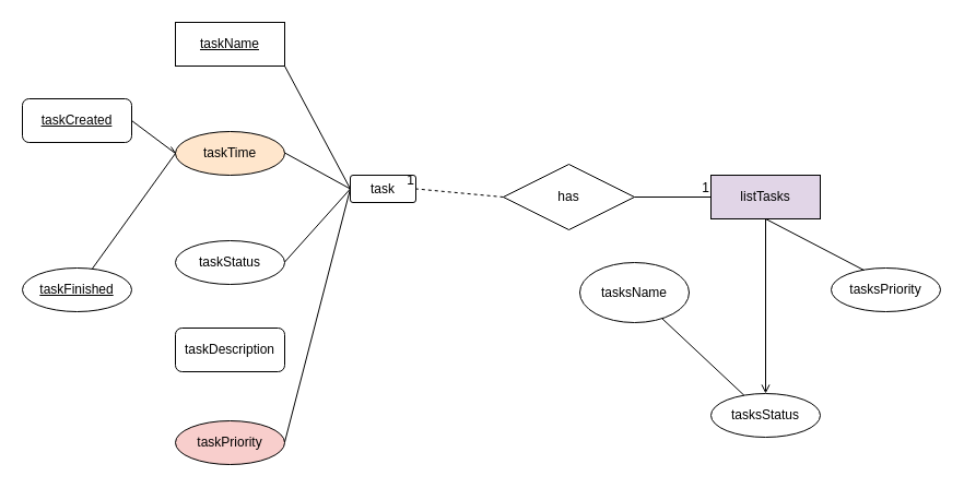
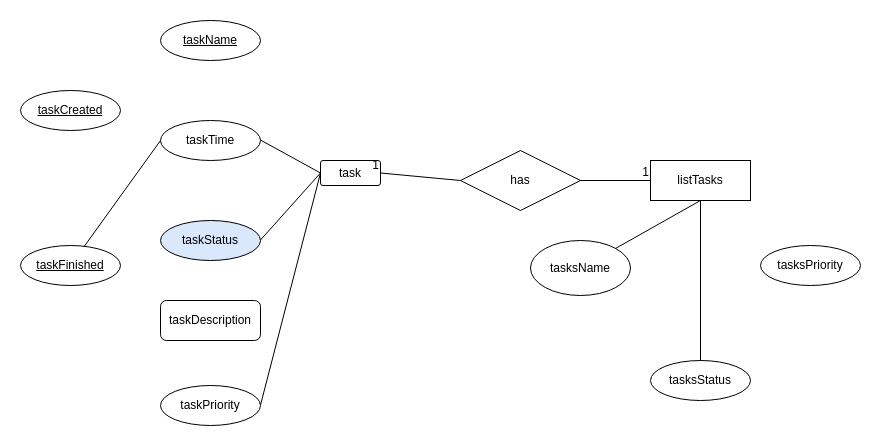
  <mxCell id="0" />
  <mxCell id="1" parent="0" />
  <mxCell id="2" value="taskDescription" style="whiteSpace=wrap;html=1;align=center;fontStyle=0;rounded=1;" vertex="1" parent="1"><mxGeometry x="160" y="300" width="100" height="40" as="geometry" /></mxCell>
- <mxCell id="3" value="taskPriority" style="ellipse;whiteSpace=wrap;html=1;align=center;fontStyle=0;fillColor=#f8cecc;" vertex="1" parent="1"><mxGeometry x="160" y="385" width="100" height="40" as="geometry" /></mxCell>
+ <mxCell id="3" value="taskPriority" style="ellipse;whiteSpace=wrap;html=1;align=center;fontStyle=0" vertex="1" parent="1"><mxGeometry x="160" y="385" width="100" height="40" as="geometry" /></mxCell>
  <mxCell id="4" value="has" style="shape=rhombus;perimeter=rhombusPerimeter;whiteSpace=wrap;html=1;align=center;fontStyle=0;" vertex="1" parent="1"><mxGeometry x="460" y="150" width="120" height="60" as="geometry" /></mxCell>
  <mxCell id="5" value="task" style="rounded=1;arcSize=10;whiteSpace=wrap;html=1;align=center;fontStyle=0" vertex="1" parent="1"><mxGeometry x="320" y="160" width="60" height="25" as="geometry" /></mxCell>
- <mxCell id="6" value="listTasks" style="whiteSpace=wrap;html=1;align=center;fontStyle=0;fillColor=#e1d5e7;" vertex="1" parent="1"><mxGeometry x="650" y="160" width="100" height="40" as="geometry" /></mxCell>
- <mxCell id="7" value="&lt;u&gt;taskName&lt;/u&gt;" style="whiteSpace=wrap;html=1;align=center;fontStyle=0;rounded=0;" vertex="1" parent="1"><mxGeometry x="160" y="20" width="100" height="40" as="geometry" /></mxCell>
- <mxCell id="8" value="taskTime" style="ellipse;whiteSpace=wrap;html=1;align=center;fontStyle=0;fillColor=#ffe6cc;" vertex="1" parent="1"><mxGeometry x="160" y="120" width="100" height="40" as="geometry" /></mxCell>
- <mxCell id="9" value="taskStatus" style="ellipse;whiteSpace=wrap;html=1;align=center;fontStyle=0" vertex="1" parent="1"><mxGeometry x="160" y="220" width="100" height="40" as="geometry" /></mxCell>
- <mxCell id="10" value="taskCreated" style="whiteSpace=wrap;html=1;align=center;fontStyle=4;rounded=1;" vertex="1" parent="1"><mxGeometry x="20" y="90" width="100" height="40" as="geometry" /></mxCell>
+ <mxCell id="6" value="listTasks" style="whiteSpace=wrap;html=1;align=center;fontStyle=0" vertex="1" parent="1"><mxGeometry x="650" y="160" width="100" height="40" as="geometry" /></mxCell>
+ <mxCell id="7" value="&lt;u&gt;taskName&lt;/u&gt;" style="ellipse;whiteSpace=wrap;html=1;align=center;fontStyle=0" vertex="1" parent="1"><mxGeometry x="160" y="20" width="100" height="40" as="geometry" /></mxCell>
+ <mxCell id="8" value="taskTime" style="ellipse;whiteSpace=wrap;html=1;align=center;fontStyle=0" vertex="1" parent="1"><mxGeometry x="160" y="120" width="100" height="40" as="geometry" /></mxCell>
+ <mxCell id="9" value="taskStatus" style="ellipse;whiteSpace=wrap;html=1;align=center;fontStyle=0;fillColor=#dae8fc;" vertex="1" parent="1"><mxGeometry x="160" y="220" width="100" height="40" as="geometry" /></mxCell>
+ <mxCell id="10" value="taskCreated" style="ellipse;whiteSpace=wrap;html=1;align=center;fontStyle=4;" vertex="1" parent="1"><mxGeometry x="20" y="90" width="100" height="40" as="geometry" /></mxCell>
  <mxCell id="11" value="taskFinished" style="ellipse;whiteSpace=wrap;html=1;align=center;fontStyle=4;" vertex="1" parent="1"><mxGeometry x="20" y="245" width="100" height="40" as="geometry" /></mxCell>
  <mxCell id="12" value="tasksName" style="ellipse;whiteSpace=wrap;html=1;align=center;fontStyle=0" vertex="1" parent="1"><mxGeometry x="530" y="240" width="100" height="55" as="geometry" /></mxCell>
  <mxCell id="13" value="tasksPriority" style="ellipse;whiteSpace=wrap;html=1;align=center;fontStyle=0" vertex="1" parent="1"><mxGeometry x="760" y="245" width="100" height="40" as="geometry" /></mxCell>
  <mxCell id="14" value="tasksStatus" style="ellipse;whiteSpace=wrap;html=1;align=center;fontStyle=0" vertex="1" parent="1"><mxGeometry x="650" y="360" width="100" height="40" as="geometry" /></mxCell>
  <mxCell id="15" value="" style="endArrow=none;html=1;rounded=0;" edge="1" parent="1"><mxGeometry relative="1" as="geometry"><mxPoint x="580" y="180" as="sourcePoint" /><mxPoint x="650" y="180" as="targetPoint" /></mxGeometry></mxCell>
  <mxCell id="16" value="1" style="resizable=0;html=1;whiteSpace=wrap;align=right;verticalAlign=bottom;" connectable="0" vertex="1" parent="15"><mxGeometry x="1" relative="1" as="geometry" /></mxCell>
- <mxCell id="17" value="" style="endArrow=none;html=1;rounded=0;exitX=0;exitY=0.5;exitDx=0;exitDy=0;entryX=1;entryY=0.5;entryDx=0;entryDy=0;dashed=1;" edge="1" parent="1" source="4" target="5"><mxGeometry relative="1" as="geometry"><mxPoint x="420" y="110" as="sourcePoint" /><mxPoint x="400" y="170" as="targetPoint" /></mxGeometry></mxCell>
+ <mxCell id="17" value="" style="endArrow=none;html=1;rounded=0;exitX=0;exitY=0.5;exitDx=0;exitDy=0;entryX=1;entryY=0.5;entryDx=0;entryDy=0;" edge="1" parent="1" source="4" target="5"><mxGeometry relative="1" as="geometry"><mxPoint x="420" y="110" as="sourcePoint" /><mxPoint x="400" y="170" as="targetPoint" /></mxGeometry></mxCell>
  <mxCell id="18" value="1" style="resizable=0;html=1;whiteSpace=wrap;align=right;verticalAlign=bottom;" connectable="0" vertex="1" parent="17"><mxGeometry x="1" relative="1" as="geometry" /></mxCell>
- <mxCell id="19" value="" style="endArrow=none;html=1;rounded=0;entryX=0;entryY=0.5;entryDx=0;entryDy=0;exitX=1;exitY=1;exitDx=0;exitDy=0;" edge="1" parent="1" source="7" target="5"><mxGeometry relative="1" as="geometry"><mxPoint x="260" y="30" as="sourcePoint" /><mxPoint x="420" y="30" as="targetPoint" /></mxGeometry></mxCell>
  <mxCell id="20" value="" style="endArrow=none;html=1;rounded=0;entryX=0;entryY=0.5;entryDx=0;entryDy=0;" edge="1" parent="1" target="5"><mxGeometry relative="1" as="geometry"><mxPoint x="260" y="404.5" as="sourcePoint" /><mxPoint x="420" y="404.5" as="targetPoint" /></mxGeometry></mxCell>
  <mxCell id="21" value="" style="endArrow=none;html=1;rounded=0;entryX=0;entryY=0.5;entryDx=0;entryDy=0;" edge="1" parent="1" target="5"><mxGeometry relative="1" as="geometry"><mxPoint x="260" y="139.5" as="sourcePoint" /><mxPoint x="420" y="139.5" as="targetPoint" /></mxGeometry></mxCell>
  <mxCell id="22" value="" style="endArrow=none;html=1;rounded=0;entryX=0;entryY=0.5;entryDx=0;entryDy=0;" edge="1" parent="1" target="5"><mxGeometry relative="1" as="geometry"><mxPoint x="260" y="239.5" as="sourcePoint" /><mxPoint x="420" y="239.5" as="targetPoint" /></mxGeometry></mxCell>
- <mxCell id="23" value="" style="endArrow=none;html=1;rounded=0;entryX=-0.04;entryY=0.35;entryDx=0;entryDy=0;entryPerimeter=0;exitX=1;exitY=0.5;exitDx=0;exitDy=0;" edge="1" parent="1" source="10" target="8"><mxGeometry relative="1" as="geometry"><mxPoint x="110" y="109.5" as="sourcePoint" /><mxPoint x="270" y="109.5" as="targetPoint" /><Array as="points"><mxPoint x="160" y="140" /></Array></mxGeometry></mxCell>
  <mxCell id="24" value="" style="endArrow=none;html=1;rounded=0;" edge="1" parent="1" source="11"><mxGeometry relative="1" as="geometry"><mxPoint x="0" y="140" as="sourcePoint" /><mxPoint x="160" y="140" as="targetPoint" /></mxGeometry></mxCell>
- <mxCell id="25" value="" style="endArrow=none;html=1;rounded=0;" edge="1" parent="1" source="12" target="14"><mxGeometry relative="1" as="geometry"><mxPoint x="500" y="210" as="sourcePoint" /><mxPoint x="660" y="210" as="targetPoint" /></mxGeometry></mxCell>
- <mxCell id="26" value="" style="endArrow=open;html=1;rounded=0;entryX=0.5;entryY=0;entryDx=0;entryDy=0;exitX=0.5;exitY=1;exitDx=0;exitDy=0;" edge="1" parent="1" source="6" target="14"><mxGeometry relative="1" as="geometry"><mxPoint x="700" y="210" as="sourcePoint" /><mxPoint x="890" y="280" as="targetPoint" /></mxGeometry></mxCell>
- <mxCell id="27" value="" style="endArrow=none;html=1;rounded=0;exitX=0.5;exitY=1;exitDx=0;exitDy=0;entryX=0.3;entryY=0.05;entryDx=0;entryDy=0;entryPerimeter=0;" edge="1" parent="1" source="6" target="13"><mxGeometry relative="1" as="geometry"><mxPoint x="740" y="210" as="sourcePoint" /><mxPoint x="900" y="210" as="targetPoint" /></mxGeometry></mxCell>
+ <mxCell id="25" value="" style="endArrow=none;html=1;rounded=0;entryX=0.5;entryY=1;entryDx=0;entryDy=0;" edge="1" parent="1" source="12" target="6"><mxGeometry relative="1" as="geometry"><mxPoint x="500" y="210" as="sourcePoint" /><mxPoint x="660" y="210" as="targetPoint" /></mxGeometry></mxCell>
+ <mxCell id="26" value="" style="endArrow=none;html=1;rounded=0;entryX=0.5;entryY=0;entryDx=0;entryDy=0;exitX=0.5;exitY=1;exitDx=0;exitDy=0;" edge="1" parent="1" source="6" target="14"><mxGeometry relative="1" as="geometry"><mxPoint x="700" y="210" as="sourcePoint" /><mxPoint x="890" y="280" as="targetPoint" /></mxGeometry></mxCell>
